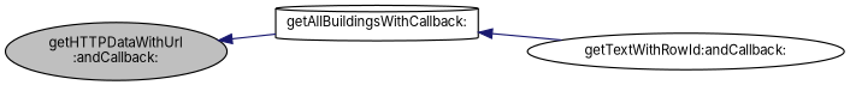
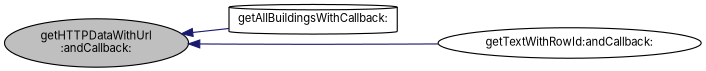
  digraph {
    fontname=Inter
    rankdir=LR
    node [color=black fillcolor=white fontname=Inter fontsize=10 shape=ellipse style=filled]
    edge [color=midnightblue dir=back fontname=Inter fontsize=10 labelfontname=Helvetica labelfontsize=10 style=solid]
    n1 [fillcolor=grey75 fontcolor=black height=0.2 label="getHTTPDataWithUrl\l:andCallback:" width=0.4]
    n2 [height=0.2 label="getAllBuildingsWithCallback:" shape=cylinder width=0.4]
    n3 [height=0.2 label="getTextWithRowId:andCallback:" width=0.4]
    n1 -> n2
-   n2 -> n3
+   n1 -> n3
  }
